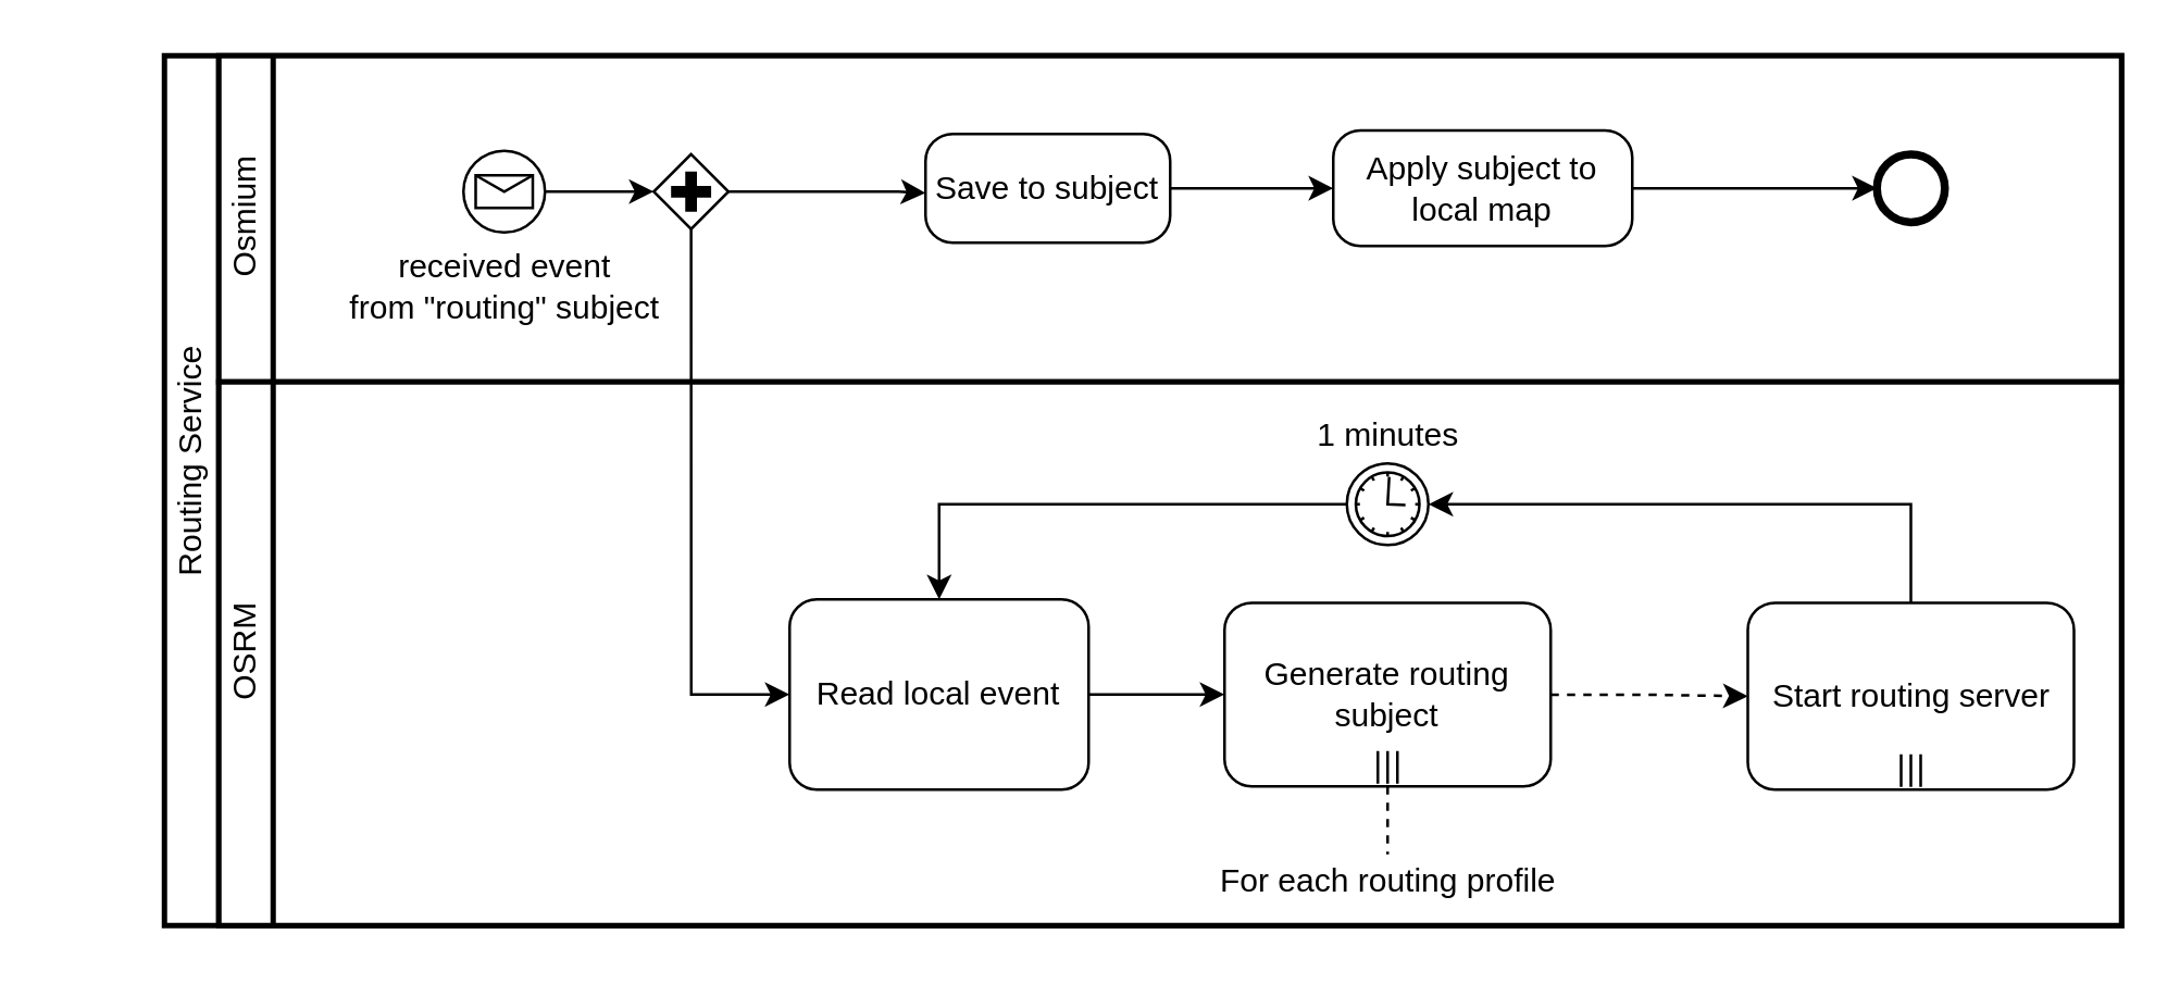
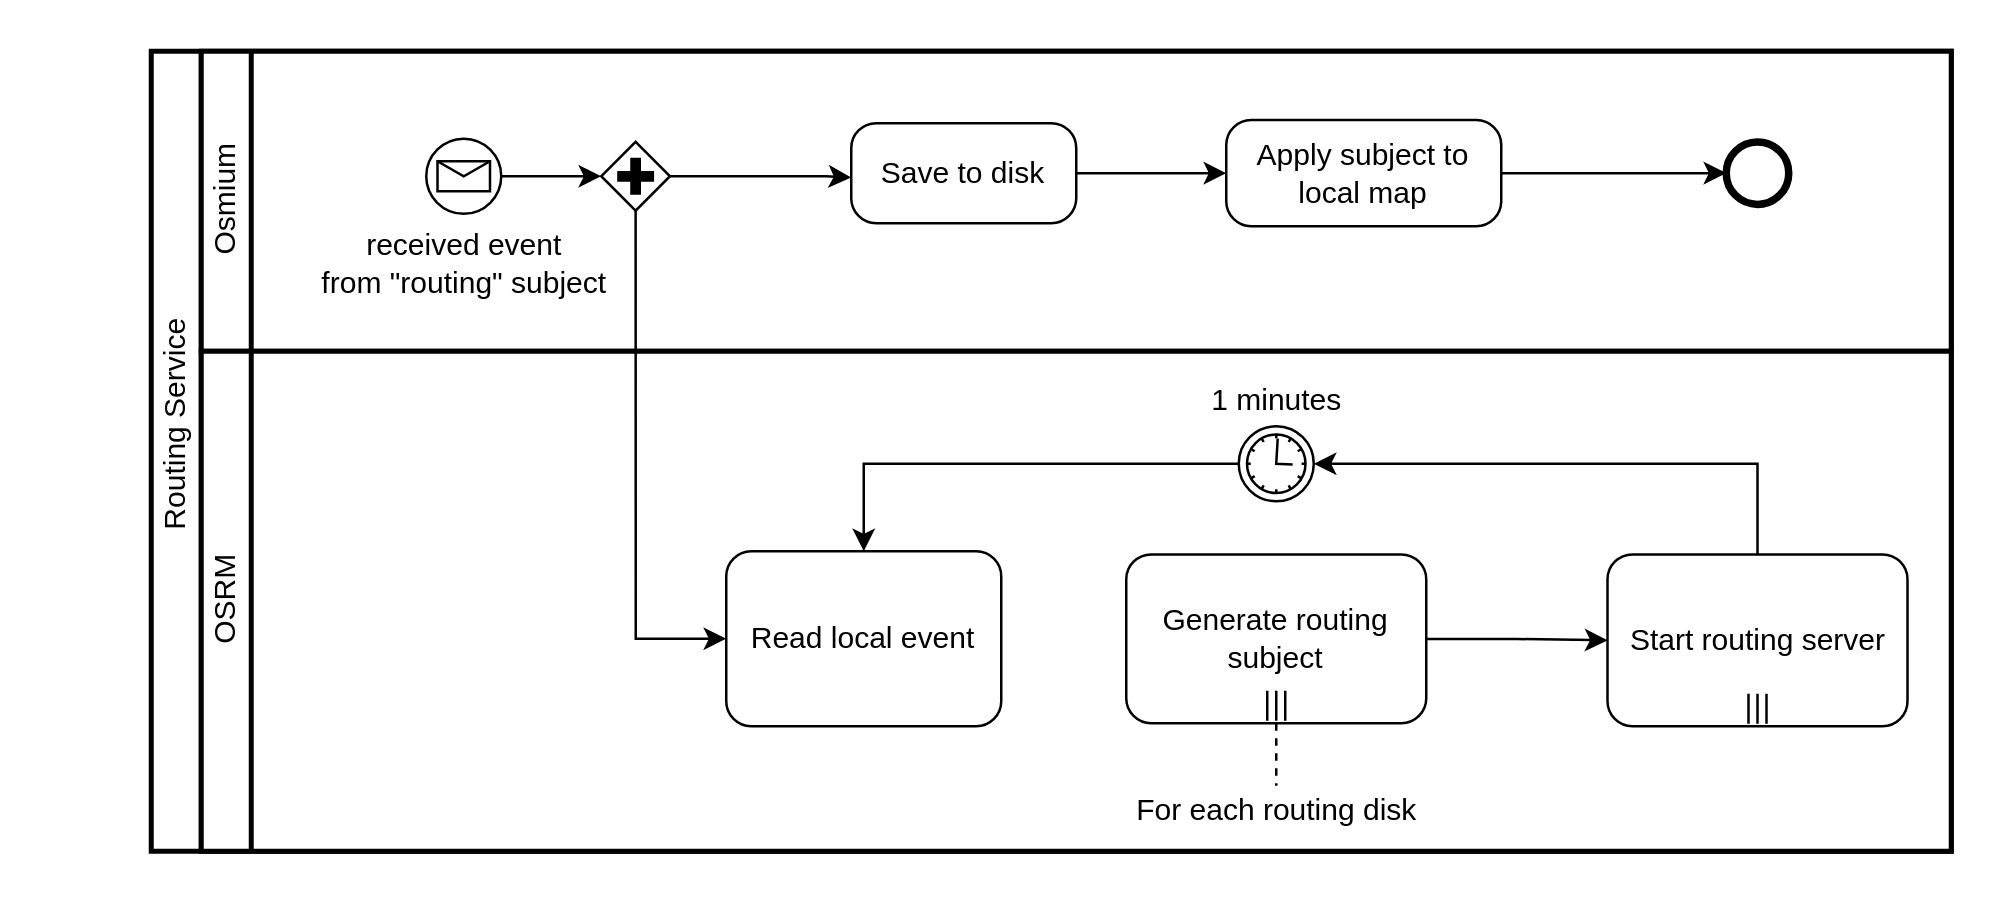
  <mxCell id="0" />
  <mxCell id="1" parent="0" />
  <mxCell id="2" value="" style="swimlane;html=1;startSize=20;fontStyle=0;collapsible=0;horizontal=0;swimlaneLine=1;swimlaneFillColor=#ffffff;strokeWidth=2;" vertex="1" parent="1"><mxGeometry x="60" y="20" width="720" height="320" as="geometry" /></mxCell>
  <mxCell id="3" value="" style="swimlane;html=1;startSize=20;fontStyle=0;collapsible=0;horizontal=0;swimlaneLine=1;swimlaneFillColor=#ffffff;strokeWidth=2;" vertex="1" parent="2"><mxGeometry x="20" width="700" height="120" as="geometry" /></mxCell>
  <mxCell id="4" value="received event &lt;br&gt;from &quot;routing&quot; subject" style="text;html=1;align=center;verticalAlign=middle;resizable=0;points=[];autosize=1;strokeColor=none;fillColor=none;" vertex="1" parent="3"><mxGeometry x="40" y="70" width="130" height="30" as="geometry" /></mxCell>
  <mxCell id="5" value="Osmium" style="text;html=1;align=center;verticalAlign=middle;resizable=0;points=[];autosize=1;strokeColor=none;fillColor=none;rotation=-90;" vertex="1" parent="3"><mxGeometry x="-20" y="50" width="60" height="20" as="geometry" /></mxCell>
  <mxCell id="6" value="Routing Service" style="text;html=1;align=center;verticalAlign=middle;resizable=0;points=[];autosize=1;strokeColor=none;fillColor=none;rotation=-90;" vertex="1" parent="2"><mxGeometry x="-40" y="140" width="100" height="20" as="geometry" /></mxCell>
  <mxCell id="7" value="" style="swimlane;html=1;startSize=20;fontStyle=0;collapsible=0;horizontal=0;swimlaneLine=1;swimlaneFillColor=#ffffff;strokeWidth=2;" vertex="1" parent="1"><mxGeometry x="80" y="140" width="700" height="200" as="geometry" /></mxCell>
  <mxCell id="8" value="OSRM" style="text;html=1;align=center;verticalAlign=middle;resizable=0;points=[];autosize=1;strokeColor=none;fillColor=none;rotation=-90;" vertex="1" parent="7"><mxGeometry x="-15" y="90" width="50" height="20" as="geometry" /></mxCell>
  <mxCell id="9" style="edgeStyle=orthogonalEdgeStyle;rounded=0;orthogonalLoop=1;jettySize=auto;html=1;entryX=0;entryY=0.5;entryDx=0;entryDy=0;entryPerimeter=0;" edge="1" parent="1" source="10" target="18"><mxGeometry relative="1" as="geometry" /></mxCell>
  <mxCell id="10" value="" style="points=[[0.145,0.145,0],[0.5,0,0],[0.855,0.145,0],[1,0.5,0],[0.855,0.855,0],[0.5,1,0],[0.145,0.855,0],[0,0.5,0]];shape=mxgraph.bpmn.event;html=1;verticalLabelPosition=bottom;labelBackgroundColor=#ffffff;verticalAlign=top;align=center;perimeter=ellipsePerimeter;outlineConnect=0;aspect=fixed;outline=standard;symbol=message;" vertex="1" parent="1"><mxGeometry x="170" y="55" width="30" height="30" as="geometry" /></mxCell>
  <mxCell id="11" style="edgeStyle=orthogonalEdgeStyle;rounded=0;orthogonalLoop=1;jettySize=auto;html=1;entryX=0;entryY=0.5;entryDx=0;entryDy=0;entryPerimeter=0;" edge="1" parent="1" source="12" target="14"><mxGeometry relative="1" as="geometry" /></mxCell>
- <mxCell id="12" value="Save to subject" style="points=[[0.25,0,0],[0.5,0,0],[0.75,0,0],[1,0.25,0],[1,0.5,0],[1,0.75,0],[0.75,1,0],[0.5,1,0],[0.25,1,0],[0,0.75,0],[0,0.5,0],[0,0.25,0]];shape=mxgraph.bpmn.task;whiteSpace=wrap;rectStyle=rounded;size=10;taskMarker=abstract;" vertex="1" parent="1"><mxGeometry x="340" y="48.75" width="90" height="40" as="geometry" /></mxCell>
+ <mxCell id="12" value="Save to disk" style="points=[[0.25,0,0],[0.5,0,0],[0.75,0,0],[1,0.25,0],[1,0.5,0],[1,0.75,0],[0.75,1,0],[0.5,1,0],[0.25,1,0],[0,0.75,0],[0,0.5,0],[0,0.25,0]];shape=mxgraph.bpmn.task;whiteSpace=wrap;rectStyle=rounded;size=10;taskMarker=abstract;" vertex="1" parent="1"><mxGeometry x="340" y="48.75" width="90" height="40" as="geometry" /></mxCell>
  <mxCell id="13" style="edgeStyle=orthogonalEdgeStyle;rounded=0;orthogonalLoop=1;jettySize=auto;html=1;entryX=0;entryY=0.5;entryDx=0;entryDy=0;entryPerimeter=0;" edge="1" parent="1" source="14" target="15"><mxGeometry relative="1" as="geometry" /></mxCell>
  <mxCell id="14" value="Apply subject to local map" style="points=[[0.25,0,0],[0.5,0,0],[0.75,0,0],[1,0.25,0],[1,0.5,0],[1,0.75,0],[0.75,1,0],[0.5,1,0],[0.25,1,0],[0,0.75,0],[0,0.5,0],[0,0.25,0]];shape=mxgraph.bpmn.task;whiteSpace=wrap;rectStyle=rounded;size=10;taskMarker=abstract;" vertex="1" parent="1"><mxGeometry x="490" y="47.5" width="110" height="42.5" as="geometry" /></mxCell>
  <mxCell id="15" value="" style="points=[[0.145,0.145,0],[0.5,0,0],[0.855,0.145,0],[1,0.5,0],[0.855,0.855,0],[0.5,1,0],[0.145,0.855,0],[0,0.5,0]];shape=mxgraph.bpmn.event;html=1;verticalLabelPosition=bottom;labelBackgroundColor=#ffffff;verticalAlign=top;align=center;perimeter=ellipsePerimeter;outlineConnect=0;aspect=fixed;outline=end;symbol=terminate2;strokeWidth=1;" vertex="1" parent="1"><mxGeometry x="690" y="56.25" width="25" height="25" as="geometry" /></mxCell>
  <mxCell id="16" style="edgeStyle=orthogonalEdgeStyle;rounded=0;orthogonalLoop=1;jettySize=auto;html=1;exitX=1;exitY=0.5;exitDx=0;exitDy=0;exitPerimeter=0;entryX=0;entryY=0.543;entryDx=0;entryDy=0;entryPerimeter=0;" edge="1" parent="1" source="18" target="12"><mxGeometry relative="1" as="geometry"><mxPoint x="310" y="70" as="targetPoint" /><Array as="points"><mxPoint x="330" y="70" /></Array></mxGeometry></mxCell>
  <mxCell id="17" style="edgeStyle=orthogonalEdgeStyle;rounded=0;orthogonalLoop=1;jettySize=auto;html=1;entryX=0;entryY=0.5;entryDx=0;entryDy=0;entryPerimeter=0;exitX=0.5;exitY=1;exitDx=0;exitDy=0;exitPerimeter=0;" edge="1" parent="1" source="18" target="20"><mxGeometry relative="1" as="geometry"><mxPoint x="253.75" y="160" as="targetPoint" /><Array as="points"><mxPoint x="254" y="255" /></Array></mxGeometry></mxCell>
  <mxCell id="18" value="" style="points=[[0.25,0.25,0],[0.5,0,0],[0.75,0.25,0],[1,0.5,0],[0.75,0.75,0],[0.5,1,0],[0.25,0.75,0],[0,0.5,0]];shape=mxgraph.bpmn.gateway2;html=1;verticalLabelPosition=bottom;labelBackgroundColor=#ffffff;verticalAlign=top;align=center;perimeter=rhombusPerimeter;outlineConnect=0;outline=none;symbol=none;gwType=parallel;strokeWidth=1;" vertex="1" parent="1"><mxGeometry x="240" y="56.25" width="27.5" height="27.5" as="geometry" /></mxCell>
- <mxCell id="19" style="edgeStyle=orthogonalEdgeStyle;rounded=0;orthogonalLoop=1;jettySize=auto;html=1;entryX=0;entryY=0.5;entryDx=0;entryDy=0;entryPerimeter=0;" edge="1" parent="1" source="20" target="23"><mxGeometry relative="1" as="geometry" /></mxCell>
  <mxCell id="20" value="Read local event" style="points=[[0.25,0,0],[0.5,0,0],[0.75,0,0],[1,0.25,0],[1,0.5,0],[1,0.75,0],[0.75,1,0],[0.5,1,0],[0.25,1,0],[0,0.75,0],[0,0.5,0],[0,0.25,0]];shape=mxgraph.bpmn.task;whiteSpace=wrap;rectStyle=rounded;size=10;taskMarker=abstract;" vertex="1" parent="1"><mxGeometry x="290" y="220" width="110" height="70" as="geometry" /></mxCell>
  <mxCell id="21" style="edgeStyle=orthogonalEdgeStyle;rounded=0;orthogonalLoop=1;jettySize=auto;html=1;exitX=0.5;exitY=1;exitDx=0;exitDy=0;exitPerimeter=0;endArrow=none;endFill=0;dashed=1;" edge="1" parent="1" source="23"><mxGeometry relative="1" as="geometry"><mxPoint x="510" y="313.75" as="targetPoint" /></mxGeometry></mxCell>
- <mxCell id="22" style="edgeStyle=orthogonalEdgeStyle;rounded=0;orthogonalLoop=1;jettySize=auto;html=1;entryX=0;entryY=0.5;entryDx=0;entryDy=0;entryPerimeter=0;startArrow=none;startFill=0;endArrow=classic;endFill=1;dashed=1;" edge="1" parent="1" source="23" target="26"><mxGeometry relative="1" as="geometry" /></mxCell>
+ <mxCell id="22" style="edgeStyle=orthogonalEdgeStyle;rounded=0;orthogonalLoop=1;jettySize=auto;html=1;entryX=0;entryY=0.5;entryDx=0;entryDy=0;entryPerimeter=0;startArrow=none;startFill=0;endArrow=classic;endFill=1;" edge="1" parent="1" source="23" target="26"><mxGeometry relative="1" as="geometry" /></mxCell>
  <mxCell id="23" value="Generate routing subject" style="points=[[0.25,0,0],[0.5,0,0],[0.75,0,0],[1,0.25,0],[1,0.5,0],[1,0.75,0],[0.75,1,0],[0.5,1,0],[0.25,1,0],[0,0.75,0],[0,0.5,0],[0,0.25,0]];shape=mxgraph.bpmn.task;whiteSpace=wrap;rectStyle=rounded;size=10;taskMarker=abstract;isLoopMultiParallel=1;strokeWidth=1;" vertex="1" parent="1"><mxGeometry x="450" y="221.25" width="120" height="67.5" as="geometry" /></mxCell>
- <mxCell id="24" value="For each routing profile" style="text;html=1;align=center;verticalAlign=middle;resizable=0;points=[];autosize=1;strokeColor=none;fillColor=none;" vertex="1" parent="1"><mxGeometry x="440" y="313.75" width="140" height="20" as="geometry" /></mxCell>
+ <mxCell id="24" value="For each routing disk" style="text;html=1;align=center;verticalAlign=middle;resizable=0;points=[];autosize=1;strokeColor=none;fillColor=none;" vertex="1" parent="1"><mxGeometry x="440" y="313.75" width="140" height="20" as="geometry" /></mxCell>
  <mxCell id="25" style="edgeStyle=orthogonalEdgeStyle;rounded=0;orthogonalLoop=1;jettySize=auto;html=1;startArrow=none;startFill=0;endArrow=classic;endFill=1;entryX=1;entryY=0.5;entryDx=0;entryDy=0;entryPerimeter=0;" edge="1" parent="1" source="26" target="28"><mxGeometry relative="1" as="geometry"><mxPoint x="702.5" y="170" as="targetPoint" /><Array as="points"><mxPoint x="702" y="185" /></Array></mxGeometry></mxCell>
  <mxCell id="26" value="Start routing server" style="points=[[0.25,0,0],[0.5,0,0],[0.75,0,0],[1,0.25,0],[1,0.5,0],[1,0.75,0],[0.75,1,0],[0.5,1,0],[0.25,1,0],[0,0.75,0],[0,0.5,0],[0,0.25,0]];shape=mxgraph.bpmn.task;whiteSpace=wrap;rectStyle=rounded;size=10;taskMarker=abstract;isLoopMultiParallel=1;strokeWidth=1;" vertex="1" parent="1"><mxGeometry x="642.5" y="221.25" width="120" height="68.75" as="geometry" /></mxCell>
  <mxCell id="27" style="edgeStyle=orthogonalEdgeStyle;rounded=0;orthogonalLoop=1;jettySize=auto;html=1;exitX=0;exitY=0.5;exitDx=0;exitDy=0;exitPerimeter=0;startArrow=none;startFill=0;endArrow=classic;endFill=1;entryX=0.5;entryY=0;entryDx=0;entryDy=0;entryPerimeter=0;" edge="1" parent="1" source="28" target="20"><mxGeometry relative="1" as="geometry"><mxPoint x="340" y="184.857" as="targetPoint" /></mxGeometry></mxCell>
  <mxCell id="28" value="" style="points=[[0.145,0.145,0],[0.5,0,0],[0.855,0.145,0],[1,0.5,0],[0.855,0.855,0],[0.5,1,0],[0.145,0.855,0],[0,0.5,0]];shape=mxgraph.bpmn.event;html=1;verticalLabelPosition=bottom;labelBackgroundColor=#ffffff;verticalAlign=top;align=center;perimeter=ellipsePerimeter;outlineConnect=0;aspect=fixed;outline=standard;symbol=timer;strokeWidth=1;" vertex="1" parent="1"><mxGeometry x="495" y="170" width="30" height="30" as="geometry" /></mxCell>
  <mxCell id="29" value="1 minutes" style="text;html=1;align=center;verticalAlign=middle;resizable=0;points=[];autosize=1;strokeColor=none;fillColor=none;" vertex="1" parent="1"><mxGeometry x="475" y="150" width="70" height="20" as="geometry" /></mxCell>
  <mxCell id="30" style="edgeStyle=orthogonalEdgeStyle;rounded=0;orthogonalLoop=1;jettySize=auto;html=1;exitX=0.5;exitY=1;exitDx=0;exitDy=0;exitPerimeter=0;startArrow=none;startFill=0;endArrow=classic;endFill=1;" edge="1" parent="1" source="15" target="15"><mxGeometry relative="1" as="geometry" /></mxCell>
